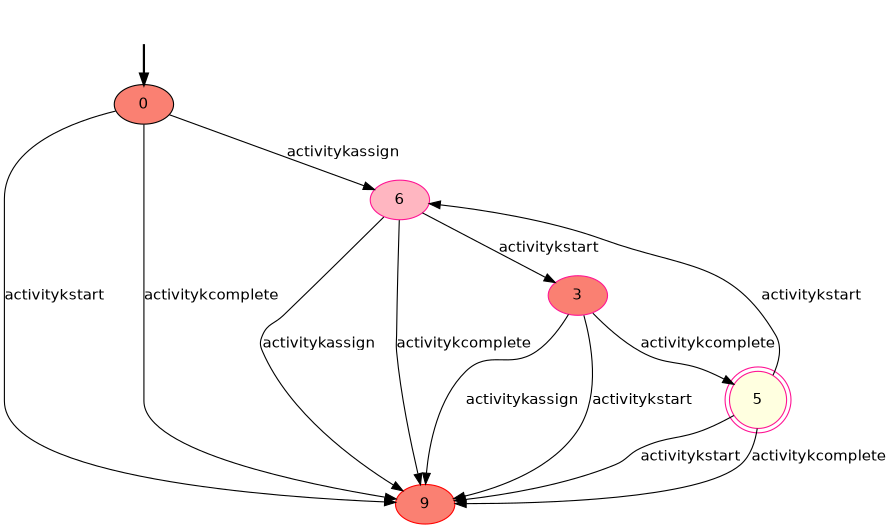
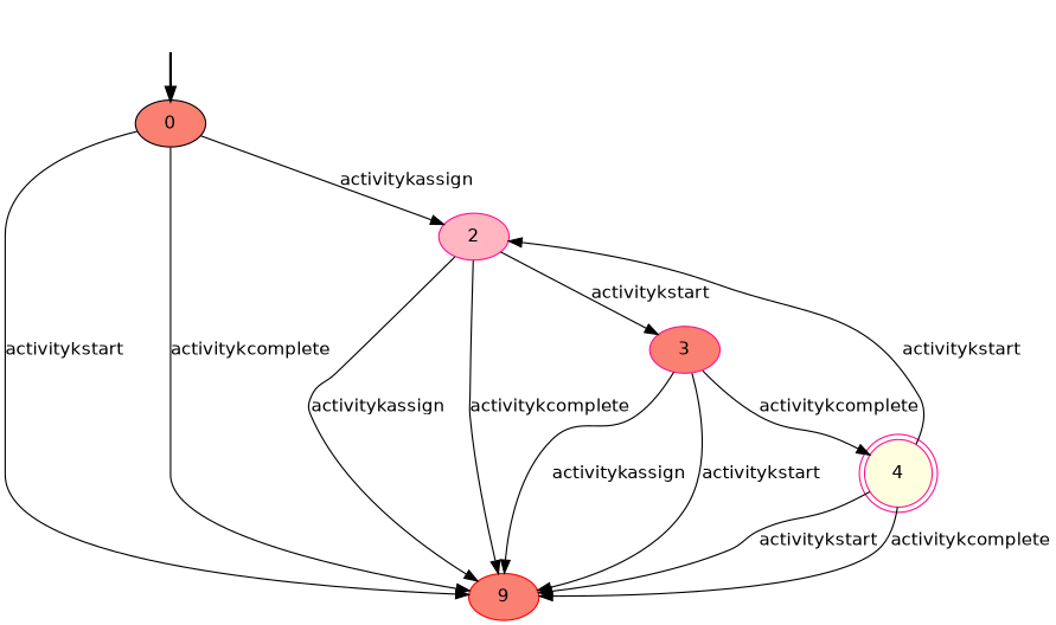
  digraph {
    fontname="DejaVu Sans"
    node [fontname="DejaVu Sans" style=filled color=deeppink fillcolor=salmon]
    edge [fontname="DejaVu Sans"]
    fake0 [style=invisible color="" fillcolor=""]
    0 [color=black root=true]
    n3 [color=red label=9]
-   2 [fillcolor=lightpink label=6]
+   2 [fillcolor=lightpink]
    3
-   4 [fillcolor=lightyellow shape=doublecircle label=5]
+   4 [fillcolor=lightyellow shape=doublecircle]
    fake0 -> 0 [style=bold]
    0 -> n3 [label=activitykstart]
    0 -> n3 [label=activitykcomplete]
    0 -> 2 [label=activitykassign]
    2 -> n3 [label=activitykassign]
    2 -> n3 [label=activitykcomplete]
    2 -> 3 [label=activitykstart]
    3 -> n3 [label=activitykassign]
    3 -> n3 [label=activitykstart]
    3 -> 4 [label=activitykcomplete]
    4 -> n3 [label=activitykstart]
    4 -> n3 [label=activitykcomplete]
    4 -> 2 [label=activitykstart]
  }
